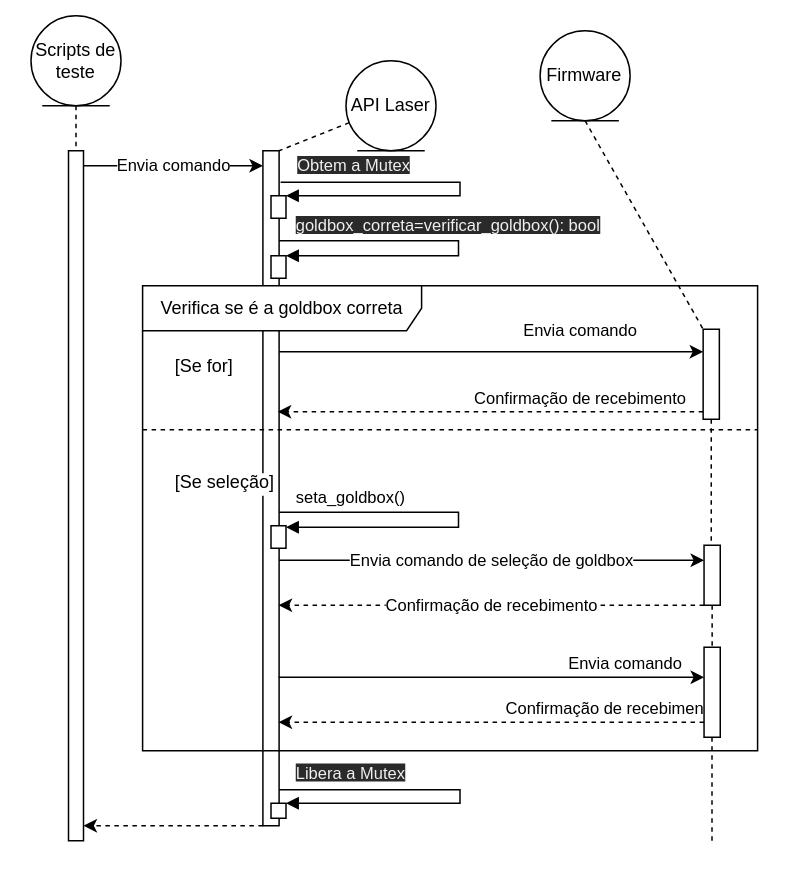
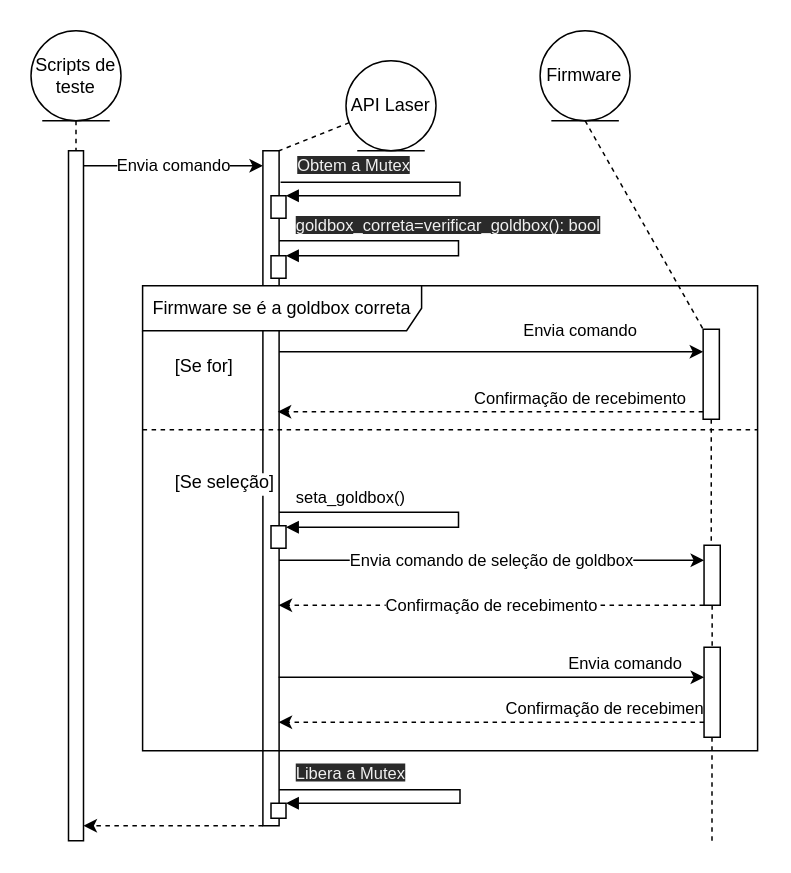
  <mxCell id="0" />
  <mxCell id="1" parent="0" />
  <mxCell id="2" value="Envia comando" style="edgeStyle=none;html=1;endArrow=classic;endFill=1;" parent="1" source="3" target="13" edge="1"><mxGeometry relative="1" as="geometry"><Array as="points"><mxPoint x="85" y="110" /></Array></mxGeometry></mxCell>
  <mxCell id="3" value="" style="html=1;points=[];perimeter=orthogonalPerimeter;" parent="1" vertex="1"><mxGeometry x="45" y="100" width="10" height="460" as="geometry" /></mxCell>
  <mxCell id="4" value="" style="edgeStyle=none;html=1;dashed=1;endArrow=none;endFill=0;" parent="1" source="38" target="3" edge="1"><mxGeometry relative="1" as="geometry"><mxPoint x="50" y="80" as="sourcePoint" /></mxGeometry></mxCell>
  <mxCell id="5" value="" style="edgeStyle=none;html=1;dashed=1;startArrow=none;startFill=0;endArrow=none;endFill=0;" parent="1" source="28" edge="1"><mxGeometry relative="1" as="geometry"><mxPoint x="474" y="560" as="targetPoint" /></mxGeometry></mxCell>
  <mxCell id="6" value="Firmware" style="ellipse;shape=umlEntity;whiteSpace=wrap;html=1;" parent="1" vertex="1"><mxGeometry x="359.4" y="20" width="60" height="60" as="geometry" /></mxCell>
  <mxCell id="7" value="" style="edgeStyle=none;html=1;dashed=1;endArrow=none;endFill=0;" parent="1" source="8" target="13" edge="1"><mxGeometry relative="1" as="geometry" /></mxCell>
  <mxCell id="8" value="API Laser" style="ellipse;shape=umlEntity;whiteSpace=wrap;html=1;" parent="1" vertex="1"><mxGeometry x="230" y="40" width="60" height="60" as="geometry" /></mxCell>
  <mxCell id="9" style="edgeStyle=none;html=1;startArrow=none;startFill=0;endArrow=classic;endFill=1;" parent="1" target="19" edge="1"><mxGeometry relative="1" as="geometry"><mxPoint x="244.1" y="234" as="targetPoint" /><Array as="points"><mxPoint x="354.1" y="234" /></Array><mxPoint x="184.5" y="234" as="sourcePoint" /></mxGeometry></mxCell>
  <mxCell id="10" value="Envia comando" style="edgeLabel;html=1;align=center;verticalAlign=middle;resizable=0;points=[];" parent="9" vertex="1" connectable="0"><mxGeometry x="-0.284" y="-1" relative="1" as="geometry"><mxPoint x="99" y="-16" as="offset" /></mxGeometry></mxCell>
  <mxCell id="11" value="Envia comando de seleção de goldbox" style="edgeStyle=none;html=1;startArrow=none;startFill=0;endArrow=classic;endFill=1;" parent="1" target="22" edge="1"><mxGeometry x="-0.001" relative="1" as="geometry"><Array as="points"><mxPoint x="444.7" y="373" /></Array><mxPoint as="offset" /><mxPoint x="185.1" y="373" as="sourcePoint" /></mxGeometry></mxCell>
  <mxCell id="12" style="edgeStyle=none;html=1;dashed=1;" parent="1" source="13" target="3" edge="1"><mxGeometry relative="1" as="geometry"><Array as="points"><mxPoint x="115" y="550" /></Array></mxGeometry></mxCell>
  <mxCell id="13" value="" style="html=1;points=[];perimeter=orthogonalPerimeter;" parent="1" vertex="1"><mxGeometry x="174.6" y="100" width="10.8" height="450" as="geometry" /></mxCell>
- <mxCell id="14" value="Verifica se é a goldbox correta" style="shape=umlFrame;tabWidth=110;tabHeight=30;tabPosition=left;html=1;boundedLbl=1;labelInHeader=1;width=186;height=30;" parent="1" vertex="1"><mxGeometry x="94.4" y="190" width="410" height="310" as="geometry" /></mxCell>
+ <mxCell id="14" value="Firmware se é a goldbox correta" style="shape=umlFrame;tabWidth=110;tabHeight=30;tabPosition=left;html=1;boundedLbl=1;labelInHeader=1;width=186;height=30;" parent="1" vertex="1"><mxGeometry x="94.4" y="190" width="410" height="310" as="geometry" /></mxCell>
  <mxCell id="15" value="[Se for]" style="text" parent="14" vertex="1"><mxGeometry width="100" height="20" relative="1" as="geometry"><mxPoint x="20" y="40" as="offset" /></mxGeometry></mxCell>
  <mxCell id="16" value="[Se seleção]" style="line;strokeWidth=1;dashed=1;labelPosition=center;verticalLabelPosition=bottom;align=left;verticalAlign=top;spacingLeft=20;spacingTop=15;" parent="14" vertex="1"><mxGeometry y="89.737" width="410" height="12.4" as="geometry" /></mxCell>
  <mxCell id="17" style="edgeStyle=none;html=1;dashed=1;startArrow=none;startFill=0;endArrow=classic;endFill=1;" parent="1" source="19" edge="1"><mxGeometry relative="1" as="geometry"><Array as="points"><mxPoint x="335" y="274" /></Array><mxPoint x="184.5" y="274" as="targetPoint" /></mxGeometry></mxCell>
  <mxCell id="18" value="Confirmação de recebimento" style="edgeLabel;html=1;align=center;verticalAlign=middle;resizable=0;points=[];" parent="17" vertex="1" connectable="0"><mxGeometry x="-0.588" y="2" relative="1" as="geometry"><mxPoint x="-25" y="-12" as="offset" /></mxGeometry></mxCell>
  <mxCell id="19" value="" style="html=1;points=[];perimeter=orthogonalPerimeter;" parent="1" vertex="1"><mxGeometry x="468.1" y="219" width="10.8" height="60" as="geometry" /></mxCell>
  <mxCell id="20" value="" style="edgeStyle=none;html=1;dashed=1;startArrow=none;startFill=0;endArrow=none;endFill=0;exitX=0.5;exitY=1;exitDx=0;exitDy=0;" parent="1" source="6" target="19" edge="1"><mxGeometry relative="1" as="geometry"><mxPoint x="474" y="40" as="sourcePoint" /><mxPoint x="474.4" y="490" as="targetPoint" /></mxGeometry></mxCell>
  <mxCell id="21" value="Confirmação de recebimento" style="edgeStyle=none;html=1;dashed=1;startArrow=none;startFill=0;endArrow=classic;endFill=1;" parent="1" source="22" edge="1"><mxGeometry x="0.001" relative="1" as="geometry"><Array as="points"><mxPoint x="364.7" y="403" /></Array><mxPoint as="offset" /><mxPoint x="185.1" y="403" as="targetPoint" /></mxGeometry></mxCell>
  <mxCell id="22" value="" style="html=1;points=[];perimeter=orthogonalPerimeter;" parent="1" vertex="1"><mxGeometry x="468.7" y="363" width="10.8" height="40" as="geometry" /></mxCell>
  <mxCell id="23" value="" style="edgeStyle=none;html=1;dashed=1;startArrow=none;startFill=0;endArrow=none;endFill=0;" parent="1" source="19" target="22" edge="1"><mxGeometry relative="1" as="geometry"><mxPoint x="474.1" y="415" as="sourcePoint" /><mxPoint x="474.1" y="520" as="targetPoint" /></mxGeometry></mxCell>
  <mxCell id="24" style="edgeStyle=none;html=1;startArrow=none;startFill=0;endArrow=classic;endFill=1;" parent="1" target="28" edge="1"><mxGeometry relative="1" as="geometry"><mxPoint x="244.7" y="446" as="targetPoint" /><mxPoint x="185.1" y="451" as="sourcePoint" /><Array as="points"><mxPoint x="354.7" y="451" /></Array></mxGeometry></mxCell>
  <mxCell id="25" value="Envia comando" style="edgeLabel;html=1;align=center;verticalAlign=middle;resizable=0;points=[];" parent="24" vertex="1" connectable="0"><mxGeometry x="-0.284" y="-1" relative="1" as="geometry"><mxPoint x="128" y="-11" as="offset" /></mxGeometry></mxCell>
  <mxCell id="26" style="edgeStyle=none;html=1;dashed=1;startArrow=none;startFill=0;endArrow=classic;endFill=1;" parent="1" source="28" edge="1"><mxGeometry relative="1" as="geometry"><mxPoint x="185.1" y="481" as="targetPoint" /><Array as="points"><mxPoint x="374.7" y="481" /></Array></mxGeometry></mxCell>
  <mxCell id="27" value="Confirmação de recebimento" style="edgeLabel;html=1;align=center;verticalAlign=middle;resizable=0;points=[];" parent="26" vertex="1" connectable="0"><mxGeometry x="-0.588" y="2" relative="1" as="geometry"><mxPoint x="-4" y="-12" as="offset" /></mxGeometry></mxCell>
  <mxCell id="28" value="" style="html=1;points=[];perimeter=orthogonalPerimeter;" parent="1" vertex="1"><mxGeometry x="468.7" y="431" width="10.8" height="60" as="geometry" /></mxCell>
  <mxCell id="29" value="" style="edgeStyle=none;html=1;dashed=1;startArrow=none;startFill=0;endArrow=none;endFill=0;" parent="1" source="22" target="28" edge="1"><mxGeometry relative="1" as="geometry"><mxPoint x="473.7" y="470" as="sourcePoint" /><mxPoint x="473.7" y="590" as="targetPoint" /></mxGeometry></mxCell>
  <mxCell id="30" value="&lt;span style=&quot;color: rgb(240 , 240 , 240) ; font-family: &amp;#34;helvetica&amp;#34; ; font-size: 11px ; font-style: normal ; font-weight: 400 ; letter-spacing: normal ; text-align: center ; text-indent: 0px ; text-transform: none ; word-spacing: 0px ; background-color: rgb(42 , 42 , 42) ; display: inline ; float: none&quot;&gt;Obtem a Mutex&lt;/span&gt;" style="edgeStyle=orthogonalEdgeStyle;html=1;align=left;spacingLeft=2;endArrow=block;rounded=0;" parent="1" target="34" edge="1"><mxGeometry x="-0.934" y="11" relative="1" as="geometry"><mxPoint x="186.4" y="121" as="sourcePoint" /><Array as="points"><mxPoint x="306" y="121" /><mxPoint x="306" y="130" /></Array><mxPoint x="186.4" y="171" as="targetPoint" /><mxPoint as="offset" /></mxGeometry></mxCell>
  <mxCell id="31" value="&lt;span style=&quot;color: rgb(240 , 240 , 240) ; font-family: &amp;#34;helvetica&amp;#34; ; font-size: 11px ; font-style: normal ; font-weight: 400 ; letter-spacing: normal ; text-align: center ; text-indent: 0px ; text-transform: none ; word-spacing: 0px ; background-color: rgb(42 , 42 , 42) ; display: inline ; float: none&quot;&gt;goldbox_correta=verificar_goldbox(): bool&lt;/span&gt;" style="edgeStyle=orthogonalEdgeStyle;html=1;align=left;spacingLeft=2;endArrow=block;rounded=0;" parent="1" source="13" target="35" edge="1"><mxGeometry x="-0.931" y="10" relative="1" as="geometry"><mxPoint x="185.4" y="170" as="sourcePoint" /><Array as="points"><mxPoint x="305" y="160" /><mxPoint x="305" y="170" /></Array><mxPoint x="185.4" y="190" as="targetPoint" /><mxPoint as="offset" /></mxGeometry></mxCell>
  <mxCell id="32" value="&lt;span style=&quot;text-align: center&quot;&gt;seta_goldbox()&lt;/span&gt;" style="edgeStyle=orthogonalEdgeStyle;html=1;align=left;spacingLeft=2;endArrow=block;rounded=0;" parent="1" target="36" edge="1"><mxGeometry x="-0.931" y="10" relative="1" as="geometry"><mxPoint x="185.4" y="341" as="sourcePoint" /><Array as="points"><mxPoint x="305" y="341" /><mxPoint x="305" y="351" /></Array><mxPoint x="185.4" y="351" as="targetPoint" /><mxPoint as="offset" /></mxGeometry></mxCell>
  <mxCell id="33" value="&lt;span style=&quot;color: rgb(240 , 240 , 240) ; font-family: &amp;#34;helvetica&amp;#34; ; font-size: 11px ; font-style: normal ; font-weight: 400 ; letter-spacing: normal ; text-align: center ; text-indent: 0px ; text-transform: none ; word-spacing: 0px ; background-color: rgb(42 , 42 , 42) ; display: inline ; float: none&quot;&gt;Libera a Mutex&lt;/span&gt;" style="edgeStyle=orthogonalEdgeStyle;html=1;align=left;spacingLeft=2;endArrow=block;rounded=0;" parent="1" target="37" edge="1"><mxGeometry x="-0.934" y="11" relative="1" as="geometry"><mxPoint x="185.4" y="526" as="sourcePoint" /><Array as="points"><mxPoint x="306" y="526" /><mxPoint x="306" y="535" /></Array><mxPoint x="185.4" y="535" as="targetPoint" /><mxPoint as="offset" /></mxGeometry></mxCell>
  <mxCell id="34" value="" style="html=1;points=[];perimeter=orthogonalPerimeter;" parent="1" vertex="1"><mxGeometry x="180" y="130" width="10" height="15" as="geometry" /></mxCell>
  <mxCell id="35" value="" style="html=1;points=[];perimeter=orthogonalPerimeter;" parent="1" vertex="1"><mxGeometry x="180" y="170" width="10" height="15" as="geometry" /></mxCell>
  <mxCell id="36" value="" style="html=1;points=[];perimeter=orthogonalPerimeter;" parent="1" vertex="1"><mxGeometry x="180" y="350" width="10" height="15" as="geometry" /></mxCell>
  <mxCell id="37" value="" style="html=1;points=[];perimeter=orthogonalPerimeter;" parent="1" vertex="1"><mxGeometry x="180" y="535" width="10" height="10" as="geometry" /></mxCell>
- <mxCell id="38" value="Scripts de teste" style="ellipse;shape=umlEntity;whiteSpace=wrap;html=1;" parent="1" vertex="1"><mxGeometry x="20" y="10" width="60" height="60" as="geometry" /></mxCell>
+ <mxCell id="38" value="Scripts de teste" style="ellipse;shape=umlEntity;whiteSpace=wrap;html=1;" parent="1" vertex="1"><mxGeometry x="20" y="20" width="60" height="60" as="geometry" /></mxCell>
